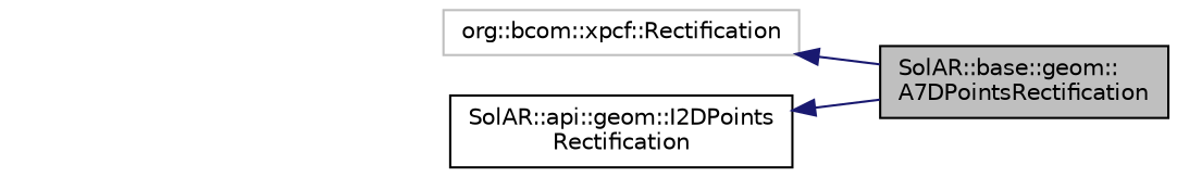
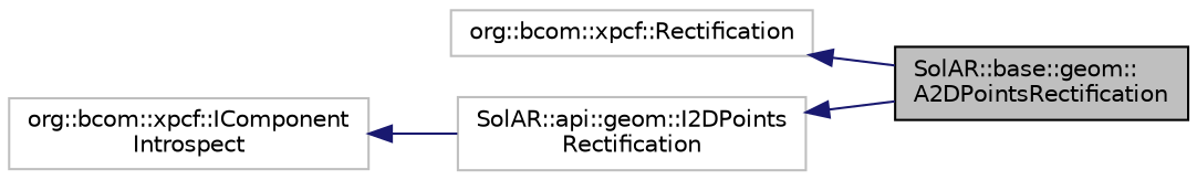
  digraph {
    rankdir=LR
    node [color=black fillcolor=white fontname=Helvetica fontsize=10 shape=record style=filled]
    edge [color=midnightblue dir=back fontname=Helvetica fontsize=10 labelfontname=Helvetica labelfontsize=10 style=solid]
-   n1 [fillcolor=grey75 fontcolor=black height=0.2 label="SolAR::base::geom::\lA7DPointsRectification" width=0.4]
+   n1 [fillcolor=grey75 fontcolor=black height=0.2 label="SolAR::base::geom::\lA2DPointsRectification" width=0.4]
    n2 [color=grey75 height=0.2 label="org::bcom::xpcf::Rectification" width=0.4]
-   n3 [height=0.2 label="SolAR::api::geom::I2DPoints\lRectification" width=0.4]
+   n3 [color=grey75 height=0.2 label="SolAR::api::geom::I2DPoints\lRectification" width=0.4]
+   n4 [color=grey75 height=0.2 label="org::bcom::xpcf::IComponent\lIntrospect" width=0.4]
    n2 -> n1
    n3 -> n1
+   n4 -> n3
  }
